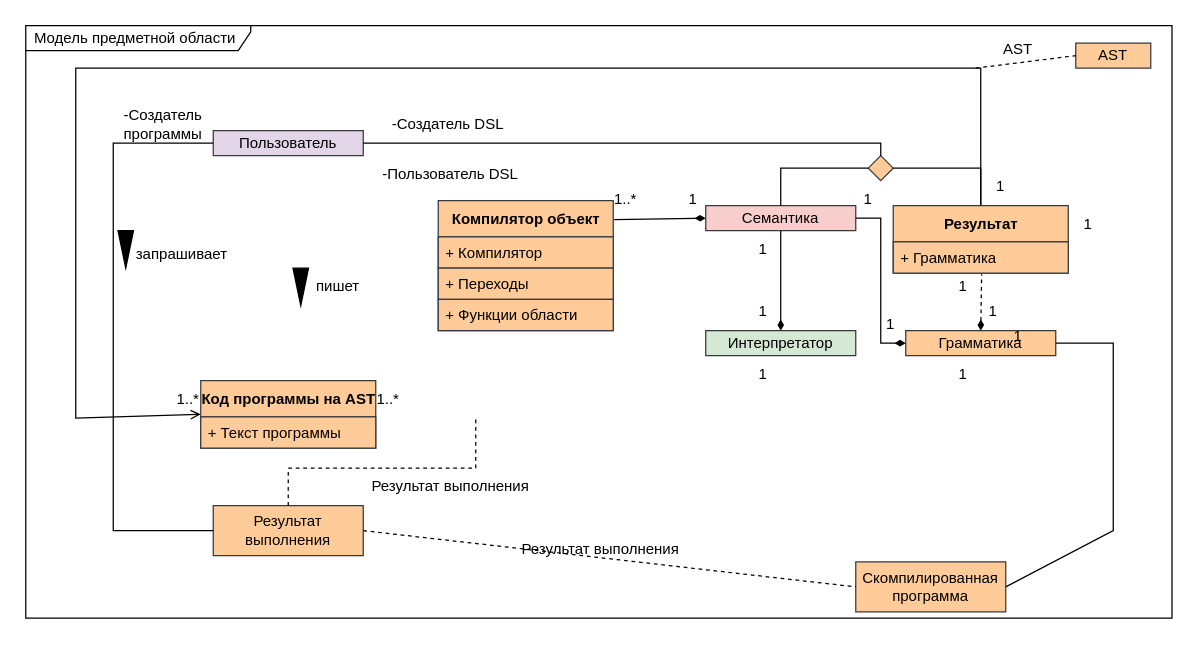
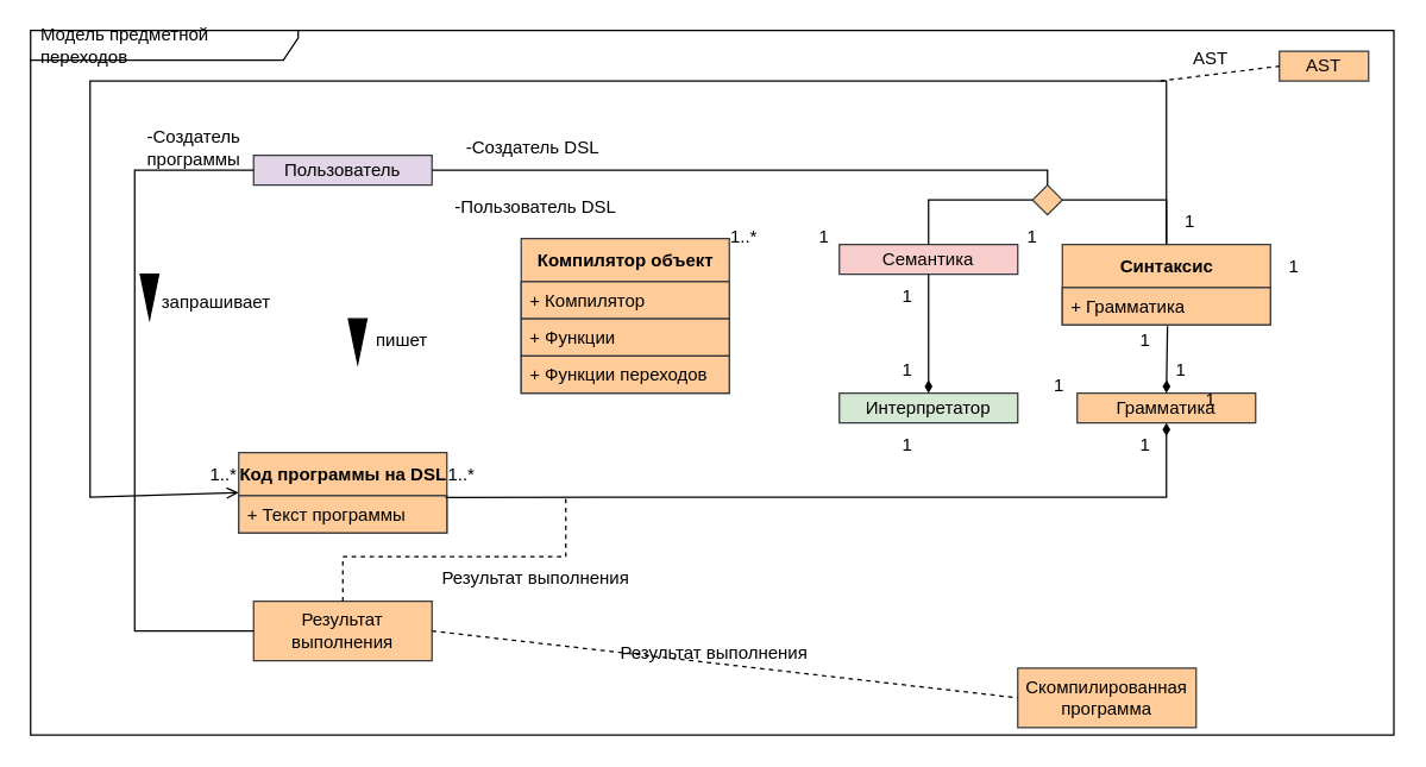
  <mxCell id="0" />
  <mxCell id="1" parent="0" />
- <mxCell id="2" value="Модель предметной области" style="shape=umlFrame;whiteSpace=wrap;html=1;width=180;height=20;boundedLbl=1;verticalAlign=middle;align=left;spacingLeft=5;" vertex="1" parent="1"><mxGeometry x="20" y="20" width="917" height="474" as="geometry" /></mxCell>
+ <mxCell id="2" value="Модель предметной переходов" style="shape=umlFrame;whiteSpace=wrap;html=1;width=180;height=20;boundedLbl=1;verticalAlign=middle;align=left;spacingLeft=5;" vertex="1" parent="1"><mxGeometry x="20" y="20" width="917" height="474" as="geometry" /></mxCell>
  <mxCell id="3" value="Пользователь" style="rounded=0;whiteSpace=wrap;html=1;fillColor=#e1d5e7;strokeColor=#36393d;" vertex="1" parent="1"><mxGeometry x="170" y="104" width="120" height="20" as="geometry" /></mxCell>
  <mxCell id="4" value="" style="rhombus;whiteSpace=wrap;html=1;fillColor=#ffcc99;strokeColor=#36393d;" vertex="1" parent="1"><mxGeometry x="694" y="124" width="20" height="20" as="geometry" /></mxCell>
  <mxCell id="5" value="Семантика" style="rounded=0;whiteSpace=wrap;html=1;fillColor=#f8cecc;strokeColor=#36393d;" vertex="1" parent="1"><mxGeometry x="564" y="164" width="120" height="20" as="geometry" /></mxCell>
  <mxCell id="6" value="Интерпретатор" style="rounded=0;whiteSpace=wrap;html=1;fillColor=#d5e8d4;strokeColor=#36393d;" vertex="1" parent="1"><mxGeometry x="564" y="264" width="120" height="20" as="geometry" /></mxCell>
  <mxCell id="7" value="Грамматика" style="rounded=0;whiteSpace=wrap;html=1;fillColor=#ffcc99;strokeColor=#36393d;" vertex="1" parent="1"><mxGeometry x="724" y="264" width="120" height="20" as="geometry" /></mxCell>
  <mxCell id="8" value="" style="endArrow=none;html=1;rounded=0;exitX=1;exitY=0.5;exitDx=0;exitDy=0;entryX=0.5;entryY=0;entryDx=0;entryDy=0;" edge="1" parent="1" source="3" target="4"><mxGeometry width="50" height="50" relative="1" as="geometry"><mxPoint x="420" y="244" as="sourcePoint" /><mxPoint x="470" y="194" as="targetPoint" /><Array as="points"><mxPoint x="704" y="114" /></Array></mxGeometry></mxCell>
  <mxCell id="9" value="" style="endArrow=none;html=1;rounded=0;exitX=0.5;exitY=0;exitDx=0;exitDy=0;entryX=0;entryY=0.5;entryDx=0;entryDy=0;" edge="1" parent="1" source="5" target="4"><mxGeometry width="50" height="50" relative="1" as="geometry"><mxPoint x="574" y="244" as="sourcePoint" /><mxPoint x="624" y="194" as="targetPoint" /><Array as="points"><mxPoint x="624" y="134" /></Array></mxGeometry></mxCell>
  <mxCell id="10" value="" style="endArrow=none;html=1;rounded=0;exitX=0.5;exitY=0;exitDx=0;exitDy=0;entryX=1;entryY=0.5;entryDx=0;entryDy=0;" edge="1" parent="1" target="4"><mxGeometry width="50" height="50" relative="1" as="geometry"><mxPoint x="784" y="164" as="sourcePoint" /><mxPoint x="684" y="144" as="targetPoint" /><Array as="points"><mxPoint x="784" y="134" /></Array></mxGeometry></mxCell>
- <mxCell id="11" value="" style="endArrow=none;html=1;rounded=0;exitX=0.5;exitY=0;exitDx=0;exitDy=0;startArrow=diamondThin;startFill=1;entryX=0.505;entryY=1.037;entryDx=0;entryDy=0;entryPerimeter=0;dashed=1;" edge="1" parent="1" source="7" target="35"><mxGeometry width="50" height="50" relative="1" as="geometry"><mxPoint x="634" y="274" as="sourcePoint" /><mxPoint x="784" y="214" as="targetPoint" /></mxGeometry></mxCell>
+ <mxCell id="11" value="" style="endArrow=none;html=1;rounded=0;exitX=0.5;exitY=0;exitDx=0;exitDy=0;startArrow=diamondThin;startFill=1;entryX=0.505;entryY=1.037;entryDx=0;entryDy=0;entryPerimeter=0;" edge="1" parent="1" source="7" target="35"><mxGeometry width="50" height="50" relative="1" as="geometry"><mxPoint x="634" y="274" as="sourcePoint" /><mxPoint x="784" y="214" as="targetPoint" /></mxGeometry></mxCell>
  <mxCell id="12" value="" style="endArrow=none;html=1;rounded=0;startArrow=diamondThin;startFill=1;" edge="1" parent="1"><mxGeometry width="50" height="50" relative="1" as="geometry"><mxPoint x="624" y="264" as="sourcePoint" /><mxPoint x="624" y="184" as="targetPoint" /></mxGeometry></mxCell>
- <mxCell id="13" value="" style="endArrow=none;html=1;rounded=0;entryX=1;entryY=0.5;entryDx=0;entryDy=0;exitX=0;exitY=0.5;exitDx=0;exitDy=0;startArrow=diamondThin;startFill=1;" edge="1" parent="1" source="7" target="5"><mxGeometry width="50" height="50" relative="1" as="geometry"><mxPoint x="703.76" y="284" as="sourcePoint" /><mxPoint x="703.76" y="204" as="targetPoint" /><Array as="points"><mxPoint x="704" y="274" /><mxPoint x="704" y="174" /></Array></mxGeometry></mxCell>
  <mxCell id="14" value="-Создатель DSL" style="text;html=1;strokeColor=none;fillColor=none;align=center;verticalAlign=middle;whiteSpace=wrap;rounded=0;" vertex="1" parent="1"><mxGeometry x="310" y="84" width="96" height="30" as="geometry" /></mxCell>
  <mxCell id="15" value="-Пользователь DSL" style="text;html=1;strokeColor=none;fillColor=none;align=center;verticalAlign=middle;whiteSpace=wrap;rounded=0;" vertex="1" parent="1"><mxGeometry x="300" y="124" width="120" height="30" as="geometry" /></mxCell>
- <mxCell id="16" value="Код программы на AST" style="swimlane;fontStyle=1;align=center;verticalAlign=middle;childLayout=stackLayout;horizontal=1;startSize=29;horizontalStack=0;resizeParent=1;resizeParentMax=0;resizeLast=0;collapsible=0;marginBottom=0;html=1;fillColor=#ffcc99;strokeColor=#36393d;" vertex="1" parent="1"><mxGeometry x="160" y="304" width="140" height="54" as="geometry" /></mxCell>
+ <mxCell id="16" value="Код программы на DSL" style="swimlane;fontStyle=1;align=center;verticalAlign=middle;childLayout=stackLayout;horizontal=1;startSize=29;horizontalStack=0;resizeParent=1;resizeParentMax=0;resizeLast=0;collapsible=0;marginBottom=0;html=1;fillColor=#ffcc99;strokeColor=#36393d;" vertex="1" parent="1"><mxGeometry x="160" y="304" width="140" height="54" as="geometry" /></mxCell>
  <mxCell id="17" value="+ Текст программы" style="text;html=1;strokeColor=#36393d;fillColor=#ffcc99;align=left;verticalAlign=middle;spacingLeft=4;spacingRight=4;overflow=hidden;rotatable=0;points=[[0,0.5],[1,0.5]];portConstraint=eastwest;" vertex="1" parent="16"><mxGeometry y="29" width="140" height="25" as="geometry" /></mxCell>
  <mxCell id="18" value="Компилятор объект" style="swimlane;fontStyle=1;align=center;verticalAlign=middle;childLayout=stackLayout;horizontal=1;startSize=29;horizontalStack=0;resizeParent=1;resizeParentMax=0;resizeLast=0;collapsible=0;marginBottom=0;html=1;fillColor=#ffcc99;strokeColor=#36393d;" vertex="1" parent="1"><mxGeometry x="350" y="160" width="140" height="104" as="geometry" /></mxCell>
  <mxCell id="19" value="+ Компилятор" style="text;html=1;strokeColor=#36393d;fillColor=#ffcc99;align=left;verticalAlign=middle;spacingLeft=4;spacingRight=4;overflow=hidden;rotatable=0;points=[[0,0.5],[1,0.5]];portConstraint=eastwest;" vertex="1" parent="18"><mxGeometry y="29" width="140" height="25" as="geometry" /></mxCell>
- <mxCell id="20" value="+ Переходы" style="text;html=1;strokeColor=#36393d;fillColor=#ffcc99;align=left;verticalAlign=middle;spacingLeft=4;spacingRight=4;overflow=hidden;rotatable=0;points=[[0,0.5],[1,0.5]];portConstraint=eastwest;" vertex="1" parent="18"><mxGeometry y="54" width="140" height="25" as="geometry" /></mxCell>
- <mxCell id="21" value="+ Функции области" style="text;html=1;strokeColor=#36393d;fillColor=#ffcc99;align=left;verticalAlign=middle;spacingLeft=4;spacingRight=4;overflow=hidden;rotatable=0;points=[[0,0.5],[1,0.5]];portConstraint=eastwest;" vertex="1" parent="18"><mxGeometry y="79" width="140" height="25" as="geometry" /></mxCell>
- <mxCell id="22" value="" style="endArrow=none;html=1;rounded=0;startArrow=diamondThin;startFill=1;entryX=1.005;entryY=0.146;entryDx=0;entryDy=0;entryPerimeter=0;exitX=0;exitY=0.5;exitDx=0;exitDy=0;" edge="1" parent="1" source="5" target="18"><mxGeometry width="50" height="50" relative="1" as="geometry"><mxPoint x="634" y="274" as="sourcePoint" /><mxPoint x="634" y="194" as="targetPoint" /></mxGeometry></mxCell>
+ <mxCell id="20" value="+ Функции" style="text;html=1;strokeColor=#36393d;fillColor=#ffcc99;align=left;verticalAlign=middle;spacingLeft=4;spacingRight=4;overflow=hidden;rotatable=0;points=[[0,0.5],[1,0.5]];portConstraint=eastwest;" vertex="1" parent="18"><mxGeometry y="54" width="140" height="25" as="geometry" /></mxCell>
+ <mxCell id="21" value="+ Функции переходов" style="text;html=1;strokeColor=#36393d;fillColor=#ffcc99;align=left;verticalAlign=middle;spacingLeft=4;spacingRight=4;overflow=hidden;rotatable=0;points=[[0,0.5],[1,0.5]];portConstraint=eastwest;" vertex="1" parent="18"><mxGeometry y="79" width="140" height="25" as="geometry" /></mxCell>
  <mxCell id="23" value="Результат выполнения" style="rounded=0;whiteSpace=wrap;html=1;fillColor=#ffcc99;strokeColor=#36393d;" vertex="1" parent="1"><mxGeometry x="170" y="404" width="120" height="40" as="geometry" /></mxCell>
  <mxCell id="24" value="" style="endArrow=none;html=1;rounded=0;entryX=0;entryY=0.5;entryDx=0;entryDy=0;exitX=0;exitY=0.5;exitDx=0;exitDy=0;" edge="1" parent="1" source="23" target="3"><mxGeometry width="50" height="50" relative="1" as="geometry"><mxPoint x="350" y="294" as="sourcePoint" /><mxPoint x="400" y="244" as="targetPoint" /><Array as="points"><mxPoint x="90" y="424" /><mxPoint x="90" y="114" /></Array></mxGeometry></mxCell>
  <mxCell id="25" value="-Создатель программы" style="text;html=1;strokeColor=none;fillColor=none;align=center;verticalAlign=middle;whiteSpace=wrap;rounded=0;" vertex="1" parent="1"><mxGeometry x="70" y="84" width="120" height="30" as="geometry" /></mxCell>
  <mxCell id="26" value="" style="endArrow=none;dashed=1;html=1;rounded=0;exitX=0.5;exitY=0;exitDx=0;exitDy=0;" edge="1" parent="1" source="23"><mxGeometry width="50" height="50" relative="1" as="geometry"><mxPoint x="350" y="284" as="sourcePoint" /><mxPoint x="380" y="334" as="targetPoint" /><Array as="points"><mxPoint x="230" y="374" /><mxPoint x="380" y="374" /></Array></mxGeometry></mxCell>
  <mxCell id="27" value="Результат выполнения" style="text;html=1;strokeColor=none;fillColor=none;align=center;verticalAlign=middle;whiteSpace=wrap;rounded=0;" vertex="1" parent="1"><mxGeometry x="270" y="374" width="180" height="30" as="geometry" /></mxCell>
+ <mxCell id="28" value="" style="endArrow=none;html=1;rounded=0;entryX=0.994;entryY=0.044;entryDx=0;entryDy=0;exitX=0.5;exitY=1;exitDx=0;exitDy=0;startArrow=diamondThin;startFill=1;entryPerimeter=0;" edge="1" parent="1" source="7" target="17"><mxGeometry width="50" height="50" relative="1" as="geometry"><mxPoint x="734" y="284" as="sourcePoint" /><mxPoint x="694" y="184" as="targetPoint" /><Array as="points"><mxPoint x="784" y="334" /></Array></mxGeometry></mxCell>
  <mxCell id="29" value="" style="endArrow=open;html=1;rounded=0;exitX=0.5;exitY=0;exitDx=0;exitDy=0;entryX=0;entryY=0.5;entryDx=0;entryDy=0;" edge="1" parent="1" source="34" target="16"><mxGeometry width="50" height="50" relative="1" as="geometry"><mxPoint x="784" y="164" as="sourcePoint" /><mxPoint x="470" y="254" as="targetPoint" /><Array as="points"><mxPoint x="784" y="54" /><mxPoint x="60" y="54" /><mxPoint x="60" y="334" /></Array></mxGeometry></mxCell>
  <mxCell id="30" value="Скомпилированная программа" style="rounded=0;whiteSpace=wrap;html=1;fillColor=#ffcc99;strokeColor=#36393d;" vertex="1" parent="1"><mxGeometry x="684" y="449" width="120" height="40" as="geometry" /></mxCell>
- <mxCell id="31" value="" style="endArrow=none;html=1;rounded=0;entryX=1;entryY=0.5;entryDx=0;entryDy=0;exitX=1;exitY=0.5;exitDx=0;exitDy=0;" edge="1" parent="1" source="30" target="7"><mxGeometry width="50" height="50" relative="1" as="geometry"><mxPoint x="420" y="304" as="sourcePoint" /><mxPoint x="470" y="254" as="targetPoint" /><Array as="points"><mxPoint x="890" y="424" /><mxPoint x="890" y="274" /></Array></mxGeometry></mxCell>
  <mxCell id="32" value="" style="endArrow=none;dashed=1;html=1;rounded=0;exitX=1;exitY=0.5;exitDx=0;exitDy=0;entryX=0;entryY=0.5;entryDx=0;entryDy=0;" edge="1" parent="1" source="23" target="30"><mxGeometry width="50" height="50" relative="1" as="geometry"><mxPoint x="420" y="304" as="sourcePoint" /><mxPoint x="470" y="254" as="targetPoint" /></mxGeometry></mxCell>
  <mxCell id="33" value="Результат выполнения" style="text;html=1;strokeColor=none;fillColor=none;align=center;verticalAlign=middle;whiteSpace=wrap;rounded=0;" vertex="1" parent="1"><mxGeometry x="390" y="424" width="180" height="30" as="geometry" /></mxCell>
- <mxCell id="34" value="Результат" style="swimlane;fontStyle=1;align=center;verticalAlign=middle;childLayout=stackLayout;horizontal=1;startSize=29;horizontalStack=0;resizeParent=1;resizeParentMax=0;resizeLast=0;collapsible=0;marginBottom=0;html=1;fillColor=#ffcc99;strokeColor=#36393d;" vertex="1" parent="1"><mxGeometry x="714" y="164" width="140" height="54" as="geometry" /></mxCell>
+ <mxCell id="34" value="Синтаксис" style="swimlane;fontStyle=1;align=center;verticalAlign=middle;childLayout=stackLayout;horizontal=1;startSize=29;horizontalStack=0;resizeParent=1;resizeParentMax=0;resizeLast=0;collapsible=0;marginBottom=0;html=1;fillColor=#ffcc99;strokeColor=#36393d;" vertex="1" parent="1"><mxGeometry x="714" y="164" width="140" height="54" as="geometry" /></mxCell>
  <mxCell id="35" value="+ Грамматика" style="text;html=1;strokeColor=#36393d;fillColor=#ffcc99;align=left;verticalAlign=middle;spacingLeft=4;spacingRight=4;overflow=hidden;rotatable=0;points=[[0,0.5],[1,0.5]];portConstraint=eastwest;" vertex="1" parent="34"><mxGeometry y="29" width="140" height="25" as="geometry" /></mxCell>
  <mxCell id="36" value="1" style="text;html=1;strokeColor=none;fillColor=none;align=center;verticalAlign=middle;whiteSpace=wrap;rounded=0;" vertex="1" parent="1"><mxGeometry x="544" y="144" width="20" height="30" as="geometry" /></mxCell>
  <mxCell id="37" value="1" style="text;html=1;strokeColor=none;fillColor=none;align=center;verticalAlign=middle;whiteSpace=wrap;rounded=0;" vertex="1" parent="1"><mxGeometry x="600" y="184" width="20" height="30" as="geometry" /></mxCell>
  <mxCell id="38" value="1" style="text;html=1;strokeColor=none;fillColor=none;align=center;verticalAlign=middle;whiteSpace=wrap;rounded=0;" vertex="1" parent="1"><mxGeometry x="600" y="234" width="20" height="30" as="geometry" /></mxCell>
  <mxCell id="39" value="1" style="text;html=1;strokeColor=none;fillColor=none;align=center;verticalAlign=middle;whiteSpace=wrap;rounded=0;" vertex="1" parent="1"><mxGeometry x="684" y="144" width="20" height="30" as="geometry" /></mxCell>
  <mxCell id="40" value="1" style="text;html=1;strokeColor=none;fillColor=none;align=center;verticalAlign=middle;whiteSpace=wrap;rounded=0;" vertex="1" parent="1"><mxGeometry x="700" y="244" width="24" height="30" as="geometry" /></mxCell>
  <mxCell id="41" value="1" style="text;html=1;strokeColor=none;fillColor=none;align=center;verticalAlign=middle;whiteSpace=wrap;rounded=0;" vertex="1" parent="1"><mxGeometry x="860" y="164" width="20" height="30" as="geometry" /></mxCell>
  <mxCell id="42" value="1" style="text;html=1;strokeColor=none;fillColor=none;align=center;verticalAlign=middle;whiteSpace=wrap;rounded=0;" vertex="1" parent="1"><mxGeometry x="760" y="214" width="20" height="30" as="geometry" /></mxCell>
  <mxCell id="43" value="1" style="text;html=1;strokeColor=none;fillColor=none;align=center;verticalAlign=middle;whiteSpace=wrap;rounded=0;" vertex="1" parent="1"><mxGeometry x="784" y="234" width="20" height="30" as="geometry" /></mxCell>
  <mxCell id="44" value="1" style="text;html=1;strokeColor=none;fillColor=none;align=center;verticalAlign=middle;whiteSpace=wrap;rounded=0;" vertex="1" parent="1"><mxGeometry x="600" y="284" width="20" height="30" as="geometry" /></mxCell>
  <mxCell id="45" value="1" style="text;html=1;strokeColor=none;fillColor=none;align=center;verticalAlign=middle;whiteSpace=wrap;rounded=0;" vertex="1" parent="1"><mxGeometry x="790" y="134" width="20" height="30" as="geometry" /></mxCell>
  <mxCell id="46" value="1..*" style="text;html=1;strokeColor=none;fillColor=none;align=center;verticalAlign=middle;whiteSpace=wrap;rounded=0;" vertex="1" parent="1"><mxGeometry x="300" y="304" width="20" height="30" as="geometry" /></mxCell>
  <mxCell id="47" value="1" style="text;html=1;strokeColor=none;fillColor=none;align=center;verticalAlign=middle;whiteSpace=wrap;rounded=0;" vertex="1" parent="1"><mxGeometry x="760" y="284" width="20" height="30" as="geometry" /></mxCell>
  <mxCell id="48" value="1" style="text;html=1;strokeColor=none;fillColor=none;align=center;verticalAlign=middle;whiteSpace=wrap;rounded=0;" vertex="1" parent="1"><mxGeometry x="804" y="254" width="20" height="30" as="geometry" /></mxCell>
  <mxCell id="49" value="1..*" style="text;html=1;strokeColor=none;fillColor=none;align=center;verticalAlign=middle;whiteSpace=wrap;rounded=0;" vertex="1" parent="1"><mxGeometry x="490" y="144" width="20" height="30" as="geometry" /></mxCell>
  <mxCell id="50" value="1..*" style="text;html=1;strokeColor=none;fillColor=none;align=center;verticalAlign=middle;whiteSpace=wrap;rounded=0;" vertex="1" parent="1"><mxGeometry x="140" y="304" width="20" height="30" as="geometry" /></mxCell>
  <mxCell id="51" value="AST" style="rounded=0;whiteSpace=wrap;html=1;fillColor=#ffcc99;strokeColor=#36393d;" vertex="1" parent="1"><mxGeometry x="860" y="34" width="60" height="20" as="geometry" /></mxCell>
  <mxCell id="52" value="" style="endArrow=none;dashed=1;html=1;rounded=0;entryX=0;entryY=0.5;entryDx=0;entryDy=0;" edge="1" parent="1" target="51"><mxGeometry width="50" height="50" relative="1" as="geometry"><mxPoint x="780" y="54" as="sourcePoint" /><mxPoint x="819" y="54" as="targetPoint" /></mxGeometry></mxCell>
  <mxCell id="53" value="AST" style="text;html=1;strokeColor=none;fillColor=none;align=center;verticalAlign=middle;whiteSpace=wrap;rounded=0;" vertex="1" parent="1"><mxGeometry x="784" y="24" width="60" height="30" as="geometry" /></mxCell>
  <mxCell id="54" value="" style="shape=mxgraph.arrows2.wedgeArrow;html=1;bendable=0;startWidth=6.207;fillColor=strokeColor;defaultFillColor=invert;defaultGradientColor=invert;rounded=0;startArrow=diamondThin;startFill=1;" edge="1" parent="1"><mxGeometry width="100" height="100" relative="1" as="geometry"><mxPoint x="240" y="214" as="sourcePoint" /><mxPoint x="240" y="244" as="targetPoint" /></mxGeometry></mxCell>
  <mxCell id="55" value="" style="shape=mxgraph.arrows2.wedgeArrow;html=1;bendable=0;startWidth=6.207;fillColor=strokeColor;defaultFillColor=invert;defaultGradientColor=invert;rounded=0;startArrow=diamondThin;startFill=1;" edge="1" parent="1"><mxGeometry width="100" height="100" relative="1" as="geometry"><mxPoint y="184" as="sourcePoint" x="100" /><mxPoint y="214" as="targetPoint" x="100" /></mxGeometry></mxCell>
  <mxCell id="56" value="пишет" style="text;html=1;strokeColor=none;fillColor=none;align=center;verticalAlign=middle;whiteSpace=wrap;rounded=0;" vertex="1" parent="1"><mxGeometry x="240" y="214" width="60" height="30" as="geometry" /></mxCell>
  <mxCell id="57" value="запрашивает" style="text;html=1;strokeColor=none;fillColor=none;align=center;verticalAlign=middle;whiteSpace=wrap;rounded=0;" vertex="1" parent="1"><mxGeometry x="110" y="188" width="70" height="30" as="geometry" /></mxCell>
